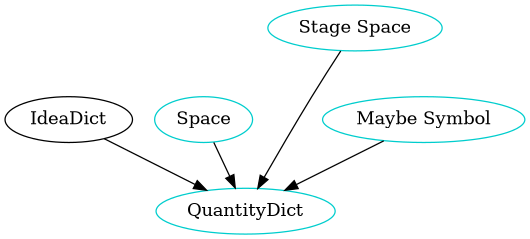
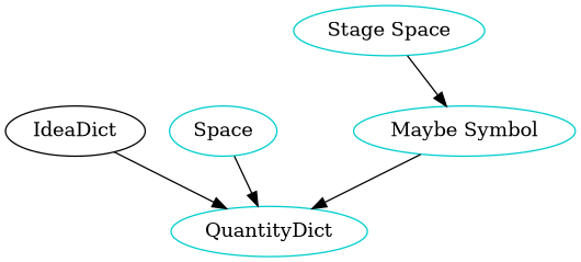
  digraph {
    node [color=cyan3 shape=oval]
    n1 [label=QuantityDict]
    IdeaDict [color="" shape=""]
    n3 [label=Space]
    n4 [label="Stage Space"]
    n5 [label="Maybe Symbol"]
    IdeaDict -> n1
    n3 -> n1
-   n4 -> n1
+   n4 -> n5
    n5 -> n1
  }
